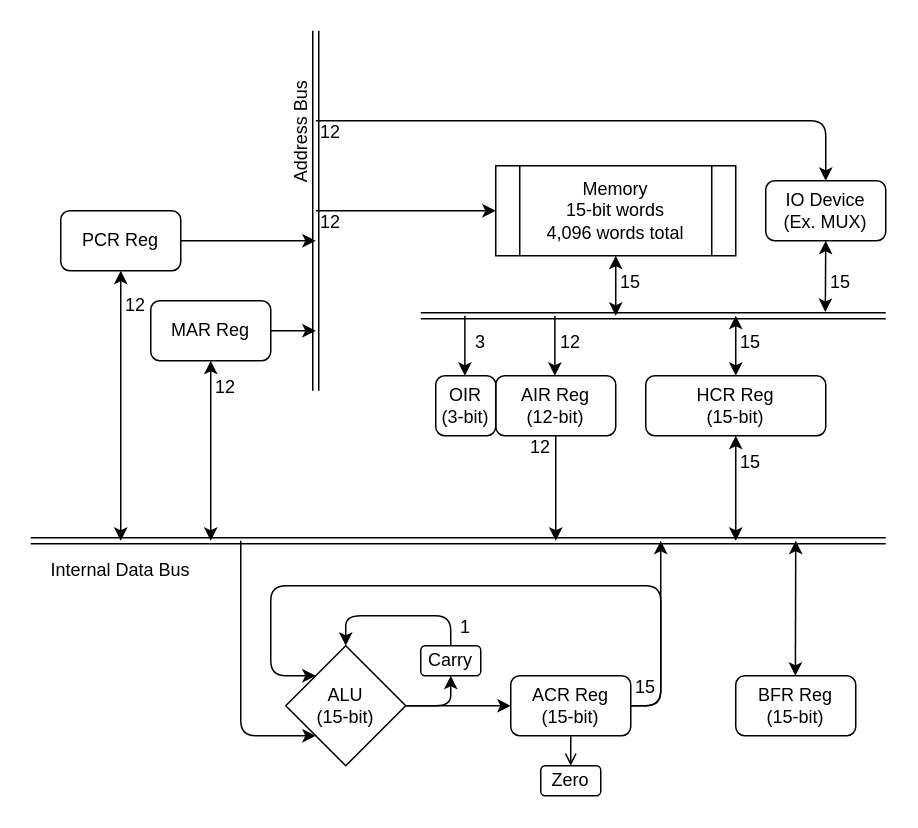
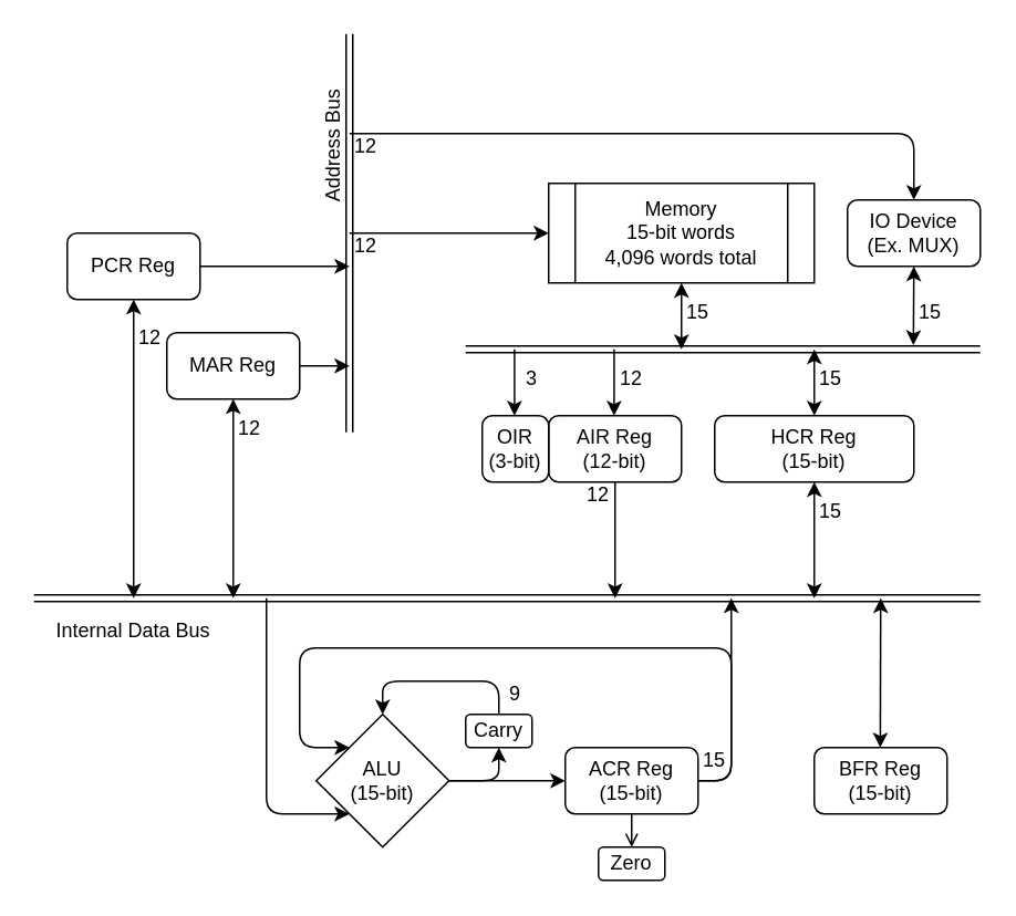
  <mxCell id="0" />
  <mxCell id="1" parent="0" />
  <mxCell id="2" value="ALU&lt;br&gt;&lt;div&gt;&lt;span style=&quot;background-color: transparent; color: light-dark(rgb(0, 0, 0), rgb(255, 255, 255));&quot;&gt;(15-bit)&lt;/span&gt;&lt;/div&gt;" style="rhombus;whiteSpace=wrap;html=1;" parent="1" vertex="1"><mxGeometry x="190" y="430" width="80" height="80" as="geometry" /></mxCell>
  <mxCell id="3" value="" style="endArrow=classic;html=1;rounded=1;exitX=1;exitY=0.5;exitDx=0;exitDy=0;entryX=0;entryY=0;entryDx=0;entryDy=0;curved=0;" parent="1" source="7" target="2" edge="1"><mxGeometry width="50" height="50" relative="1" as="geometry"><mxPoint x="160" y="430" as="sourcePoint" /><mxPoint x="350" y="450" as="targetPoint" /><Array as="points"><mxPoint x="440" y="470" /><mxPoint x="440" y="390" /><mxPoint x="180" y="390" /><mxPoint x="180" y="450" /></Array></mxGeometry></mxCell>
  <mxCell id="4" value="Carry" style="rounded=1;whiteSpace=wrap;html=1;" parent="1" vertex="1"><mxGeometry x="280" y="430" width="40" height="20" as="geometry" /></mxCell>
  <mxCell id="5" value="" style="endArrow=classic;html=1;rounded=1;entryX=0.5;entryY=1;entryDx=0;entryDy=0;exitX=1;exitY=0.5;exitDx=0;exitDy=0;curved=0;" parent="1" source="2" target="4" edge="1"><mxGeometry width="50" height="50" relative="1" as="geometry"><mxPoint x="300" y="480" as="sourcePoint" /><mxPoint x="350" y="430" as="targetPoint" /><Array as="points"><mxPoint x="300" y="470" /></Array></mxGeometry></mxCell>
  <mxCell id="6" value="" style="endArrow=classic;html=1;rounded=1;entryX=0.5;entryY=0;entryDx=0;entryDy=0;exitX=0.5;exitY=0;exitDx=0;exitDy=0;curved=0;" parent="1" source="4" target="2" edge="1"><mxGeometry width="50" height="50" relative="1" as="geometry"><mxPoint x="300" y="480" as="sourcePoint" /><mxPoint x="350" y="430" as="targetPoint" /><Array as="points"><mxPoint x="300" y="410" /><mxPoint x="230" y="410" /></Array></mxGeometry></mxCell>
  <mxCell id="7" value="ACR Reg&lt;div&gt;(15-bit)&lt;/div&gt;" style="rounded=1;whiteSpace=wrap;html=1;" parent="1" vertex="1"><mxGeometry x="340" y="450" width="80" height="40" as="geometry" /></mxCell>
  <mxCell id="8" value="" style="endArrow=classic;html=1;rounded=0;exitX=1;exitY=0.5;exitDx=0;exitDy=0;entryX=0;entryY=0.5;entryDx=0;entryDy=0;" parent="1" source="2" target="7" edge="1"><mxGeometry width="50" height="50" relative="1" as="geometry"><mxPoint x="300" y="480" as="sourcePoint" /><mxPoint x="350" y="430" as="targetPoint" /></mxGeometry></mxCell>
  <mxCell id="9" value="" style="shape=link;html=1;rounded=0;" parent="1" edge="1"><mxGeometry width="100" relative="1" as="geometry"><mxPoint x="20" y="360" as="sourcePoint" /><mxPoint x="590" y="360" as="targetPoint" /></mxGeometry></mxCell>
  <mxCell id="10" value="" style="endArrow=classic;html=1;rounded=1;entryX=0;entryY=1;entryDx=0;entryDy=0;curved=0;" parent="1" target="2" edge="1"><mxGeometry width="50" height="50" relative="1" as="geometry"><mxPoint x="160" y="360" as="sourcePoint" /><mxPoint x="180" y="490" as="targetPoint" /><Array as="points"><mxPoint x="160" y="490" /></Array></mxGeometry></mxCell>
  <mxCell id="11" value="" style="endArrow=classic;html=1;rounded=1;exitX=1;exitY=0.5;exitDx=0;exitDy=0;curved=0;" parent="1" source="7" edge="1"><mxGeometry width="50" height="50" relative="1" as="geometry"><mxPoint x="280" y="420" as="sourcePoint" /><mxPoint x="440" y="360" as="targetPoint" /><Array as="points"><mxPoint x="440" y="470" /></Array></mxGeometry></mxCell>
  <mxCell id="12" value="Memory&lt;div&gt;15-bit words&lt;/div&gt;&lt;div&gt;4,096 words total&lt;/div&gt;" style="shape=process;whiteSpace=wrap;html=1;backgroundOutline=1;" parent="1" vertex="1"><mxGeometry x="330" y="110" width="160" height="60" as="geometry" /></mxCell>
  <mxCell id="13" value="PCR Reg" style="rounded=1;whiteSpace=wrap;html=1;" parent="1" vertex="1"><mxGeometry x="40" y="140" width="80" height="40" as="geometry" /></mxCell>
  <mxCell id="14" value="HCR Reg&lt;div&gt;(15-bit)&lt;/div&gt;" style="rounded=1;whiteSpace=wrap;html=1;" parent="1" vertex="1"><mxGeometry x="430" y="250" width="120" height="40" as="geometry" /></mxCell>
  <mxCell id="15" value="" style="shape=link;html=1;rounded=0;" parent="1" edge="1"><mxGeometry width="100" relative="1" as="geometry"><mxPoint x="210" y="260" as="sourcePoint" /><mxPoint x="210" y="20" as="targetPoint" /></mxGeometry></mxCell>
  <mxCell id="16" value="" style="endArrow=classic;html=1;rounded=0;" parent="1" target="12" edge="1"><mxGeometry width="50" height="50" relative="1" as="geometry"><mxPoint x="210" y="140" as="sourcePoint" /><mxPoint x="380" y="100" as="targetPoint" /></mxGeometry></mxCell>
  <mxCell id="17" value="12" style="text;html=1;align=center;verticalAlign=middle;whiteSpace=wrap;rounded=0;" parent="1" vertex="1"><mxGeometry x="210" y="140" width="20" height="15" as="geometry" /></mxCell>
  <mxCell id="18" value="" style="endArrow=classic;html=1;rounded=0;exitX=1;exitY=0.5;exitDx=0;exitDy=0;" parent="1" source="13" edge="1"><mxGeometry width="50" height="50" relative="1" as="geometry"><mxPoint x="240" y="240" as="sourcePoint" /><mxPoint x="210" y="160" as="targetPoint" /></mxGeometry></mxCell>
  <mxCell id="19" value="15" style="text;html=1;align=center;verticalAlign=middle;whiteSpace=wrap;rounded=0;" parent="1" vertex="1"><mxGeometry x="410" y="180" width="20" height="15" as="geometry" /></mxCell>
  <mxCell id="20" value="" style="endArrow=classic;startArrow=classic;html=1;rounded=0;entryX=0.5;entryY=1;entryDx=0;entryDy=0;" parent="1" target="14" edge="1"><mxGeometry width="50" height="50" relative="1" as="geometry"><mxPoint x="490" y="360" as="sourcePoint" /><mxPoint x="350" y="300" as="targetPoint" /></mxGeometry></mxCell>
  <mxCell id="21" value="" style="endArrow=classic;startArrow=classic;html=1;rounded=0;entryX=0.5;entryY=1;entryDx=0;entryDy=0;" parent="1" target="13" edge="1"><mxGeometry width="50" height="50" relative="1" as="geometry"><mxPoint x="80" y="360" as="sourcePoint" /><mxPoint x="340" y="260" as="targetPoint" /></mxGeometry></mxCell>
  <mxCell id="22" value="12" style="text;html=1;align=center;verticalAlign=middle;whiteSpace=wrap;rounded=0;" parent="1" vertex="1"><mxGeometry x="80" y="195" width="20" height="15" as="geometry" /></mxCell>
  <mxCell id="23" value="15" style="text;html=1;align=center;verticalAlign=middle;whiteSpace=wrap;rounded=0;" parent="1" vertex="1"><mxGeometry x="490" y="300" width="20" height="15" as="geometry" /></mxCell>
  <mxCell id="24" value="15" style="text;html=1;align=center;verticalAlign=middle;whiteSpace=wrap;rounded=0;" parent="1" vertex="1"><mxGeometry x="420" y="450" width="20" height="15" as="geometry" /></mxCell>
- <mxCell id="25" value="1" style="text;html=1;align=center;verticalAlign=middle;whiteSpace=wrap;rounded=0;" parent="1" vertex="1"><mxGeometry x="300" y="410" width="20" height="15" as="geometry" /></mxCell>
+ <mxCell id="25" value="9" style="text;html=1;align=center;verticalAlign=middle;whiteSpace=wrap;rounded=0;" parent="1" vertex="1"><mxGeometry x="300" y="410" width="20" height="15" as="geometry" /></mxCell>
  <mxCell id="26" value="Zero" style="rounded=1;whiteSpace=wrap;html=1;" parent="1" vertex="1"><mxGeometry x="360" y="510" width="40" height="20" as="geometry" /></mxCell>
  <mxCell id="27" value="" style="endArrow=open;html=1;rounded=0;entryX=0.5;entryY=0;entryDx=0;entryDy=0;exitX=0.5;exitY=1;exitDx=0;exitDy=0;" parent="1" source="7" target="26" edge="1"><mxGeometry width="50" height="50" relative="1" as="geometry"><mxPoint x="280" y="390" as="sourcePoint" /><mxPoint x="330" y="340" as="targetPoint" /></mxGeometry></mxCell>
  <mxCell id="28" value="" style="shape=link;html=1;rounded=0;" parent="1" edge="1"><mxGeometry width="100" relative="1" as="geometry"><mxPoint x="280" y="210" as="sourcePoint" /><mxPoint x="590" y="210" as="targetPoint" /></mxGeometry></mxCell>
  <mxCell id="29" value="12" style="text;html=1;align=center;verticalAlign=middle;whiteSpace=wrap;rounded=0;" parent="1" vertex="1"><mxGeometry x="370" y="220" width="20" height="15" as="geometry" /></mxCell>
  <mxCell id="30" value="" style="endArrow=classic;startArrow=classic;html=1;rounded=0;entryX=0.5;entryY=1;entryDx=0;entryDy=0;" parent="1" target="12" edge="1"><mxGeometry width="50" height="50" relative="1" as="geometry"><mxPoint x="410" y="210" as="sourcePoint" /><mxPoint x="410" y="180" as="targetPoint" /></mxGeometry></mxCell>
  <mxCell id="31" value="" style="endArrow=classic;startArrow=classic;html=1;rounded=0;exitX=0.5;exitY=0;exitDx=0;exitDy=0;" parent="1" source="14" edge="1"><mxGeometry width="50" height="50" relative="1" as="geometry"><mxPoint x="440" y="260" as="sourcePoint" /><mxPoint x="490" y="210" as="targetPoint" /></mxGeometry></mxCell>
  <mxCell id="32" value="Address Bus" style="text;html=1;align=center;verticalAlign=middle;whiteSpace=wrap;rounded=0;rotation=-90;" parent="1" vertex="1"><mxGeometry x="160" y="77.5" width="80" height="20" as="geometry" /></mxCell>
  <mxCell id="33" value="Internal Data Bus" style="text;html=1;align=center;verticalAlign=middle;whiteSpace=wrap;rounded=0;" parent="1" vertex="1"><mxGeometry x="30" y="370" width="100" height="20" as="geometry" /></mxCell>
  <mxCell id="34" value="" style="endArrow=classic;html=1;rounded=1;entryX=0.5;entryY=0;entryDx=0;entryDy=0;curved=0;" parent="1" target="35" edge="1"><mxGeometry width="50" height="50" relative="1" as="geometry"><mxPoint x="210" y="80" as="sourcePoint" /><mxPoint x="40" y="122.5" as="targetPoint" /><Array as="points"><mxPoint x="550" y="80" /></Array></mxGeometry></mxCell>
  <mxCell id="35" value="IO Device&lt;div&gt;(Ex. MUX)&lt;/div&gt;" style="rounded=1;whiteSpace=wrap;html=1;" parent="1" vertex="1"><mxGeometry x="510" y="120" width="80" height="40" as="geometry" /></mxCell>
  <mxCell id="36" value="" style="endArrow=classic;html=1;rounded=0;" parent="1" edge="1"><mxGeometry width="50" height="50" relative="1" as="geometry"><mxPoint x="370" y="290" as="sourcePoint" /><mxPoint x="370" y="360" as="targetPoint" /></mxGeometry></mxCell>
  <mxCell id="37" value="12" style="text;html=1;align=center;verticalAlign=middle;whiteSpace=wrap;rounded=0;" parent="1" vertex="1"><mxGeometry x="350" y="290" width="20" height="15" as="geometry" /></mxCell>
  <mxCell id="38" value="AIR Reg&lt;br&gt;(12-bit)" style="rounded=1;whiteSpace=wrap;html=1;" parent="1" vertex="1"><mxGeometry x="330" y="250" width="80" height="40" as="geometry" /></mxCell>
  <mxCell id="39" value="OIR&lt;br&gt;(3-bit)" style="rounded=1;whiteSpace=wrap;html=1;" parent="1" vertex="1"><mxGeometry x="290" y="250" width="40" height="40" as="geometry" /></mxCell>
  <mxCell id="40" value="3" style="text;html=1;align=center;verticalAlign=middle;whiteSpace=wrap;rounded=0;" parent="1" vertex="1"><mxGeometry x="310" y="220" width="20" height="15" as="geometry" /></mxCell>
  <mxCell id="41" value="" style="endArrow=classic;html=1;rounded=0;" parent="1" edge="1"><mxGeometry width="50" height="50" relative="1" as="geometry"><mxPoint x="369.43" y="210" as="sourcePoint" /><mxPoint x="369.43" y="250" as="targetPoint" /></mxGeometry></mxCell>
  <mxCell id="42" value="" style="endArrow=classic;html=1;rounded=0;" parent="1" edge="1"><mxGeometry width="50" height="50" relative="1" as="geometry"><mxPoint x="309.43" y="210" as="sourcePoint" /><mxPoint x="309.43" y="250" as="targetPoint" /></mxGeometry></mxCell>
  <mxCell id="43" value="15" style="text;html=1;align=center;verticalAlign=middle;whiteSpace=wrap;rounded=0;" parent="1" vertex="1"><mxGeometry x="490" y="220" width="20" height="15" as="geometry" /></mxCell>
  <mxCell id="44" value="" style="endArrow=classic;startArrow=classic;html=1;rounded=0;entryX=0.5;entryY=1;entryDx=0;entryDy=0;" parent="1" target="35" edge="1"><mxGeometry width="50" height="50" relative="1" as="geometry"><mxPoint x="549.71" y="207.5" as="sourcePoint" /><mxPoint x="549.71" y="167.5" as="targetPoint" /></mxGeometry></mxCell>
  <mxCell id="45" value="15" style="text;html=1;align=center;verticalAlign=middle;whiteSpace=wrap;rounded=0;" parent="1" vertex="1"><mxGeometry x="550" y="180" width="20" height="15" as="geometry" /></mxCell>
  <mxCell id="46" value="12" style="text;html=1;align=center;verticalAlign=middle;whiteSpace=wrap;rounded=0;" parent="1" vertex="1"><mxGeometry x="210" y="80" width="20" height="15" as="geometry" /></mxCell>
  <mxCell id="47" value="MAR Reg" style="rounded=1;whiteSpace=wrap;html=1;" parent="1" vertex="1"><mxGeometry x="100" y="200" width="80" height="40" as="geometry" /></mxCell>
  <mxCell id="48" value="" style="endArrow=classic;html=1;rounded=0;exitX=1;exitY=0.5;exitDx=0;exitDy=0;" parent="1" source="47" edge="1"><mxGeometry width="50" height="50" relative="1" as="geometry"><mxPoint x="300" y="300" as="sourcePoint" /><mxPoint x="210" y="220" as="targetPoint" /></mxGeometry></mxCell>
  <mxCell id="49" value="" style="endArrow=classic;startArrow=classic;html=1;rounded=0;entryX=0.5;entryY=1;entryDx=0;entryDy=0;" parent="1" target="47" edge="1"><mxGeometry width="50" height="50" relative="1" as="geometry"><mxPoint x="140" y="360" as="sourcePoint" /><mxPoint x="90" y="190" as="targetPoint" /></mxGeometry></mxCell>
  <mxCell id="50" value="12" style="text;html=1;align=center;verticalAlign=middle;whiteSpace=wrap;rounded=0;" parent="1" vertex="1"><mxGeometry x="140" y="250" width="20" height="15" as="geometry" /></mxCell>
  <mxCell id="51" value="BFR Reg&lt;div&gt;(15-bit)&lt;/div&gt;" style="rounded=1;whiteSpace=wrap;html=1;" vertex="1" parent="1"><mxGeometry x="490" y="450" width="80" height="40" as="geometry" /></mxCell>
  <mxCell id="52" value="" style="endArrow=classic;startArrow=classic;html=1;rounded=0;" edge="1" parent="1"><mxGeometry width="50" height="50" relative="1" as="geometry"><mxPoint x="529.76" y="450" as="sourcePoint" /><mxPoint x="530" y="360" as="targetPoint" /></mxGeometry></mxCell>
